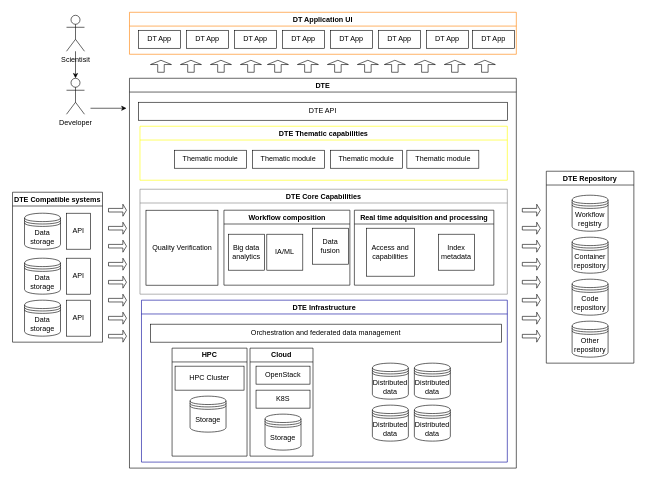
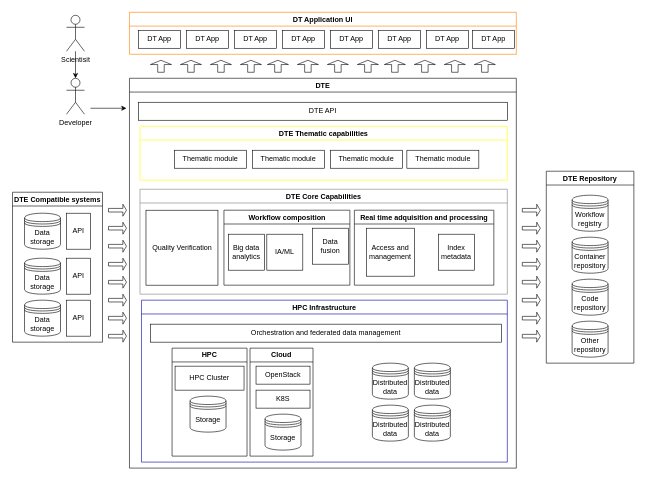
  <mxCell id="0" />
  <mxCell id="1" parent="0" />
  <mxCell id="2" value="DT Application UI" style="swimlane;whiteSpace=wrap;html=1;strokeColor=#FF8000;" vertex="1" parent="1"><mxGeometry x="215" y="20" width="645" height="70" as="geometry" /></mxCell>
  <mxCell id="3" value="DT App" style="rounded=0;whiteSpace=wrap;html=1;" vertex="1" parent="2"><mxGeometry x="15" y="30" width="70" height="30" as="geometry" /></mxCell>
  <mxCell id="4" value="DT App" style="rounded=0;whiteSpace=wrap;html=1;" vertex="1" parent="2"><mxGeometry x="95" y="30" width="70" height="30" as="geometry" /></mxCell>
  <mxCell id="5" value="DT App" style="rounded=0;whiteSpace=wrap;html=1;" vertex="1" parent="2"><mxGeometry x="175" y="30" width="70" height="30" as="geometry" /></mxCell>
  <mxCell id="6" value="DT App" style="rounded=0;whiteSpace=wrap;html=1;" vertex="1" parent="2"><mxGeometry x="255" y="30" width="70" height="30" as="geometry" /></mxCell>
  <mxCell id="7" value="DT App" style="rounded=0;whiteSpace=wrap;html=1;" vertex="1" parent="2"><mxGeometry x="335" y="30" width="70" height="30" as="geometry" /></mxCell>
  <mxCell id="8" value="DT App" style="rounded=0;whiteSpace=wrap;html=1;" vertex="1" parent="2"><mxGeometry x="415" y="30" width="70" height="30" as="geometry" /></mxCell>
  <mxCell id="9" value="DT App" style="rounded=0;whiteSpace=wrap;html=1;" vertex="1" parent="2"><mxGeometry x="495" y="30" width="70" height="30" as="geometry" /></mxCell>
  <mxCell id="10" value="DT App" style="rounded=0;whiteSpace=wrap;html=1;" vertex="1" parent="2"><mxGeometry x="572" y="30" width="70" height="30" as="geometry" /></mxCell>
  <mxCell id="11" value="Scientisit" style="shape=umlActor;verticalLabelPosition=bottom;verticalAlign=top;html=1;outlineConnect=0;" vertex="1" parent="1"><mxGeometry x="110" y="25" width="30" height="60" as="geometry" /></mxCell>
  <mxCell id="12" value="" style="endArrow=classic;html=1;rounded=0;" edge="1" parent="1" source="11" target="54"><mxGeometry width="50" height="50" relative="1" as="geometry"><mxPoint x="420" y="380" as="sourcePoint" /><mxPoint x="470" y="330" as="targetPoint" /></mxGeometry></mxCell>
  <mxCell id="13" value="DTE" style="swimlane;whiteSpace=wrap;html=1;" vertex="1" parent="1"><mxGeometry x="215" y="130" width="645" height="650" as="geometry" /></mxCell>
  <mxCell id="14" value="DTE API" style="rounded=0;whiteSpace=wrap;html=1;" vertex="1" parent="13"><mxGeometry x="15" y="40" width="615" height="30" as="geometry" /></mxCell>
  <mxCell id="15" value="DTE Thematic capabilities" style="swimlane;strokeColor=#FFFF00;" vertex="1" parent="13"><mxGeometry x="17.5" y="80" width="612.5" height="90" as="geometry" /></mxCell>
  <mxCell id="16" value="Thematic module" style="rounded=0;whiteSpace=wrap;html=1;" vertex="1" parent="15"><mxGeometry x="57.5" y="40" width="120" height="30" as="geometry" /></mxCell>
  <mxCell id="17" value="Thematic module" style="rounded=0;whiteSpace=wrap;html=1;" vertex="1" parent="15"><mxGeometry x="187.5" y="40" width="120" height="30" as="geometry" /></mxCell>
  <mxCell id="18" value="Thematic module" style="rounded=0;whiteSpace=wrap;html=1;" vertex="1" parent="15"><mxGeometry x="317.5" y="40" width="120" height="30" as="geometry" /></mxCell>
  <mxCell id="19" value="Thematic module" style="rounded=0;whiteSpace=wrap;html=1;" vertex="1" parent="15"><mxGeometry x="445" y="40" width="120" height="30" as="geometry" /></mxCell>
  <mxCell id="20" value="DTE Core Capabilities" style="swimlane;strokeColor=#808080;" vertex="1" parent="13"><mxGeometry x="17.5" y="185" width="612.5" height="175" as="geometry" /></mxCell>
  <mxCell id="21" value="Quality Verification" style="rounded=0;whiteSpace=wrap;html=1;" vertex="1" parent="20"><mxGeometry x="10" y="35" width="120" height="125" as="geometry" /></mxCell>
  <mxCell id="22" value="Workflow composition" style="swimlane;whiteSpace=wrap;html=1;" vertex="1" parent="20"><mxGeometry x="140" y="35" width="210" height="125" as="geometry" /></mxCell>
  <mxCell id="23" value="Big data analytics" style="whiteSpace=wrap;html=1;aspect=fixed;" vertex="1" parent="22"><mxGeometry x="7.5" y="40" width="60" height="60" as="geometry" /></mxCell>
  <mxCell id="24" value="IA/ML" style="whiteSpace=wrap;html=1;aspect=fixed;" vertex="1" parent="22"><mxGeometry x="71.5" y="40" width="60" height="60" as="geometry" /></mxCell>
  <mxCell id="25" value="Data fusion" style="whiteSpace=wrap;html=1;aspect=fixed;" vertex="1" parent="22"><mxGeometry x="147.5" y="30" width="60" height="60" as="geometry" /></mxCell>
  <mxCell id="26" value="Real time adquisition and processing" style="swimlane;whiteSpace=wrap;html=1;" vertex="1" parent="20"><mxGeometry x="357.5" y="35" width="232.5" height="125" as="geometry" /></mxCell>
- <mxCell id="27" value="Access and capabilities" style="whiteSpace=wrap;html=1;aspect=fixed;" vertex="1" parent="26"><mxGeometry x="20" y="30" width="80" height="80" as="geometry" /></mxCell>
+ <mxCell id="27" value="Access and management" style="whiteSpace=wrap;html=1;aspect=fixed;" vertex="1" parent="26"><mxGeometry x="20" y="30" width="80" height="80" as="geometry" /></mxCell>
  <mxCell id="28" value="Index metadata" style="whiteSpace=wrap;html=1;aspect=fixed;" vertex="1" parent="26"><mxGeometry x="140" y="40" width="60" height="60" as="geometry" /></mxCell>
- <mxCell id="29" value="DTE Infrastructure" style="swimlane;strokeColor=#000099;" vertex="1" parent="13"><mxGeometry x="20" y="370" width="610" height="270" as="geometry" /></mxCell>
+ <mxCell id="29" value="HPC Infrastructure" style="swimlane;strokeColor=#000099;" vertex="1" parent="13"><mxGeometry x="20" y="370" width="610" height="270" as="geometry" /></mxCell>
  <mxCell id="30" value="HPC" style="swimlane;whiteSpace=wrap;html=1;" vertex="1" parent="29"><mxGeometry x="51" y="80" width="125" height="180" as="geometry" /></mxCell>
  <mxCell id="31" value="Storage" style="shape=datastore;whiteSpace=wrap;html=1;" vertex="1" parent="30"><mxGeometry x="30" y="80" width="60" height="60" as="geometry" /></mxCell>
  <mxCell id="32" value="HPC Cluster" style="rounded=0;whiteSpace=wrap;html=1;" vertex="1" parent="30"><mxGeometry x="5" y="30" width="115" height="40" as="geometry" /></mxCell>
  <mxCell id="33" value="Cloud" style="swimlane;whiteSpace=wrap;html=1;" vertex="1" parent="29"><mxGeometry x="181" y="80" width="105" height="180" as="geometry" /></mxCell>
  <mxCell id="34" value="Storage" style="shape=datastore;whiteSpace=wrap;html=1;" vertex="1" parent="33"><mxGeometry x="25" y="110" width="60" height="60" as="geometry" /></mxCell>
  <mxCell id="35" value="OpenStack" style="rounded=0;whiteSpace=wrap;html=1;" vertex="1" parent="33"><mxGeometry x="10" y="30" width="90" height="30" as="geometry" /></mxCell>
  <mxCell id="36" value="K8S" style="rounded=0;whiteSpace=wrap;html=1;" vertex="1" parent="33"><mxGeometry x="10" y="70" width="90" height="30" as="geometry" /></mxCell>
  <mxCell id="37" value="Orchestration and federated data management" style="rounded=0;whiteSpace=wrap;html=1;" vertex="1" parent="29"><mxGeometry x="15" y="40" width="585" height="30" as="geometry" /></mxCell>
  <mxCell id="38" value="Distributed data" style="shape=datastore;whiteSpace=wrap;html=1;" vertex="1" parent="29"><mxGeometry x="385" y="105" width="60" height="60" as="geometry" /></mxCell>
  <mxCell id="39" value="Distributed data" style="shape=datastore;whiteSpace=wrap;html=1;" vertex="1" parent="29"><mxGeometry x="455" y="105" width="60" height="60" as="geometry" /></mxCell>
  <mxCell id="40" value="Distributed data" style="shape=datastore;whiteSpace=wrap;html=1;" vertex="1" parent="29"><mxGeometry x="385" y="175" width="60" height="60" as="geometry" /></mxCell>
  <mxCell id="41" value="Distributed data" style="shape=datastore;whiteSpace=wrap;html=1;" vertex="1" parent="29"><mxGeometry x="455" y="175" width="60" height="60" as="geometry" /></mxCell>
  <mxCell id="42" value="DTE Compatible systems" style="swimlane;whiteSpace=wrap;html=1;" vertex="1" parent="1"><mxGeometry x="20" y="320" width="150" height="250" as="geometry" /></mxCell>
  <mxCell id="43" value="API" style="rounded=0;whiteSpace=wrap;html=1;" vertex="1" parent="42"><mxGeometry x="90" y="35" width="40" height="60" as="geometry" /></mxCell>
  <mxCell id="44" value="API" style="rounded=0;whiteSpace=wrap;html=1;" vertex="1" parent="42"><mxGeometry x="90" y="110" width="40" height="60" as="geometry" /></mxCell>
  <mxCell id="45" value="API" style="rounded=0;whiteSpace=wrap;html=1;" vertex="1" parent="42"><mxGeometry x="90" y="180" width="40" height="60" as="geometry" /></mxCell>
  <mxCell id="46" value="Data storage" style="shape=datastore;whiteSpace=wrap;html=1;" vertex="1" parent="42"><mxGeometry x="20" y="35" width="60" height="60" as="geometry" /></mxCell>
  <mxCell id="47" value="Data storage" style="shape=datastore;whiteSpace=wrap;html=1;" vertex="1" parent="42"><mxGeometry x="20" y="110" width="60" height="60" as="geometry" /></mxCell>
  <mxCell id="48" value="Data storage" style="shape=datastore;whiteSpace=wrap;html=1;" vertex="1" parent="42"><mxGeometry x="20" y="180" width="60" height="60" as="geometry" /></mxCell>
  <mxCell id="49" value="DTE Repository" style="swimlane;" vertex="1" parent="1"><mxGeometry x="910" y="285" width="146" height="320" as="geometry" /></mxCell>
  <mxCell id="50" value="Workflow registry" style="shape=datastore;whiteSpace=wrap;html=1;" vertex="1" parent="49"><mxGeometry x="43" y="40" width="60" height="60" as="geometry" /></mxCell>
  <mxCell id="51" value="Container repository" style="shape=datastore;whiteSpace=wrap;html=1;" vertex="1" parent="49"><mxGeometry x="43" y="110" width="60" height="60" as="geometry" /></mxCell>
  <mxCell id="52" value="Code repository" style="shape=datastore;whiteSpace=wrap;html=1;" vertex="1" parent="49"><mxGeometry x="43" y="180" width="60" height="60" as="geometry" /></mxCell>
  <mxCell id="53" value="Other repository" style="shape=datastore;whiteSpace=wrap;html=1;" vertex="1" parent="49"><mxGeometry x="43" y="250" width="60" height="60" as="geometry" /></mxCell>
  <mxCell id="54" value="Developer" style="shape=umlActor;verticalLabelPosition=bottom;verticalAlign=top;html=1;outlineConnect=0;" vertex="1" parent="1"><mxGeometry x="110" y="130" width="30" height="60" as="geometry" /></mxCell>
  <mxCell id="55" value="" style="endArrow=classic;html=1;rounded=0;" edge="1" parent="1"><mxGeometry width="50" height="50" relative="1" as="geometry"><mxPoint x="150" y="180" as="sourcePoint" /><mxPoint x="210" y="180" as="targetPoint" /></mxGeometry></mxCell>
  <mxCell id="56" value="" style="shape=singleArrow;direction=north;whiteSpace=wrap;html=1;arrowWidth=0.311;arrowSize=0.356;" vertex="1" parent="1"><mxGeometry x="250" y="100" width="35" height="20" as="geometry" /></mxCell>
  <mxCell id="57" value="" style="shape=singleArrow;direction=north;whiteSpace=wrap;html=1;arrowWidth=0.311;arrowSize=0.356;" vertex="1" parent="1"><mxGeometry x="300" y="100" width="35" height="20" as="geometry" /></mxCell>
  <mxCell id="58" value="" style="shape=singleArrow;direction=north;whiteSpace=wrap;html=1;arrowWidth=0.311;arrowSize=0.356;" vertex="1" parent="1"><mxGeometry x="350" y="100" width="35" height="20" as="geometry" /></mxCell>
  <mxCell id="59" value="" style="shape=singleArrow;direction=north;whiteSpace=wrap;html=1;arrowWidth=0.311;arrowSize=0.356;" vertex="1" parent="1"><mxGeometry x="400" y="100" width="35" height="20" as="geometry" /></mxCell>
  <mxCell id="60" value="" style="shape=singleArrow;direction=north;whiteSpace=wrap;html=1;arrowWidth=0.311;arrowSize=0.356;" vertex="1" parent="1"><mxGeometry x="445" y="100" width="35" height="20" as="geometry" /></mxCell>
  <mxCell id="61" value="" style="shape=singleArrow;direction=north;whiteSpace=wrap;html=1;arrowWidth=0.311;arrowSize=0.356;" vertex="1" parent="1"><mxGeometry x="495" y="100" width="35" height="20" as="geometry" /></mxCell>
  <mxCell id="62" value="" style="shape=singleArrow;direction=north;whiteSpace=wrap;html=1;arrowWidth=0.311;arrowSize=0.356;" vertex="1" parent="1"><mxGeometry x="545" y="100" width="35" height="20" as="geometry" /></mxCell>
  <mxCell id="63" value="" style="shape=singleArrow;direction=north;whiteSpace=wrap;html=1;arrowWidth=0.311;arrowSize=0.356;" vertex="1" parent="1"><mxGeometry x="595" y="100" width="35" height="20" as="geometry" /></mxCell>
  <mxCell id="64" value="" style="shape=singleArrow;direction=north;whiteSpace=wrap;html=1;arrowWidth=0.311;arrowSize=0.356;" vertex="1" parent="1"><mxGeometry x="640" y="100" width="35" height="20" as="geometry" /></mxCell>
  <mxCell id="65" value="" style="shape=singleArrow;direction=north;whiteSpace=wrap;html=1;arrowWidth=0.311;arrowSize=0.356;" vertex="1" parent="1"><mxGeometry x="690" y="100" width="35" height="20" as="geometry" /></mxCell>
  <mxCell id="66" value="" style="shape=singleArrow;direction=north;whiteSpace=wrap;html=1;arrowWidth=0.311;arrowSize=0.356;" vertex="1" parent="1"><mxGeometry x="740" y="100" width="35" height="20" as="geometry" /></mxCell>
  <mxCell id="67" value="" style="shape=singleArrow;direction=north;whiteSpace=wrap;html=1;arrowWidth=0.311;arrowSize=0.356;" vertex="1" parent="1"><mxGeometry x="790" y="100" width="35" height="20" as="geometry" /></mxCell>
  <mxCell id="68" value="" style="shape=singleArrow;whiteSpace=wrap;html=1;" vertex="1" parent="1"><mxGeometry x="180" y="340" width="30" height="20" as="geometry" /></mxCell>
  <mxCell id="69" value="" style="shape=singleArrow;whiteSpace=wrap;html=1;" vertex="1" parent="1"><mxGeometry x="180" y="370" width="30" height="20" as="geometry" /></mxCell>
  <mxCell id="70" value="" style="shape=singleArrow;whiteSpace=wrap;html=1;" vertex="1" parent="1"><mxGeometry x="180" y="400" width="30" height="20" as="geometry" /></mxCell>
  <mxCell id="71" value="" style="shape=singleArrow;whiteSpace=wrap;html=1;" vertex="1" parent="1"><mxGeometry x="180" y="430" width="30" height="20" as="geometry" /></mxCell>
  <mxCell id="72" value="" style="shape=singleArrow;whiteSpace=wrap;html=1;" vertex="1" parent="1"><mxGeometry x="180" y="460" width="30" height="20" as="geometry" /></mxCell>
  <mxCell id="73" value="" style="shape=singleArrow;whiteSpace=wrap;html=1;" vertex="1" parent="1"><mxGeometry x="180" y="490" width="30" height="20" as="geometry" /></mxCell>
  <mxCell id="74" value="" style="shape=singleArrow;whiteSpace=wrap;html=1;" vertex="1" parent="1"><mxGeometry x="180" y="520" width="30" height="20" as="geometry" /></mxCell>
  <mxCell id="75" value="" style="shape=singleArrow;whiteSpace=wrap;html=1;" vertex="1" parent="1"><mxGeometry x="180" y="550" width="30" height="20" as="geometry" /></mxCell>
  <mxCell id="76" value="" style="shape=singleArrow;whiteSpace=wrap;html=1;" vertex="1" parent="1"><mxGeometry x="870" y="340" width="30" height="20" as="geometry" /></mxCell>
  <mxCell id="77" value="" style="shape=singleArrow;whiteSpace=wrap;html=1;" vertex="1" parent="1"><mxGeometry x="870" y="370" width="30" height="20" as="geometry" /></mxCell>
  <mxCell id="78" value="" style="shape=singleArrow;whiteSpace=wrap;html=1;" vertex="1" parent="1"><mxGeometry x="870" y="400" width="30" height="20" as="geometry" /></mxCell>
  <mxCell id="79" value="" style="shape=singleArrow;whiteSpace=wrap;html=1;" vertex="1" parent="1"><mxGeometry x="870" y="430" width="30" height="20" as="geometry" /></mxCell>
  <mxCell id="80" value="" style="shape=singleArrow;whiteSpace=wrap;html=1;" vertex="1" parent="1"><mxGeometry x="870" y="460" width="30" height="20" as="geometry" /></mxCell>
  <mxCell id="81" value="" style="shape=singleArrow;whiteSpace=wrap;html=1;" vertex="1" parent="1"><mxGeometry x="870" y="490" width="30" height="20" as="geometry" /></mxCell>
  <mxCell id="82" value="" style="shape=singleArrow;whiteSpace=wrap;html=1;" vertex="1" parent="1"><mxGeometry x="870" y="520" width="30" height="20" as="geometry" /></mxCell>
  <mxCell id="83" value="" style="shape=singleArrow;whiteSpace=wrap;html=1;" vertex="1" parent="1"><mxGeometry x="870" y="550" width="30" height="20" as="geometry" /></mxCell>
